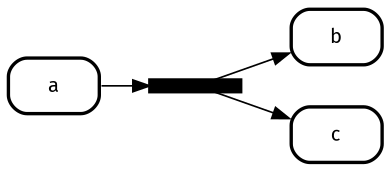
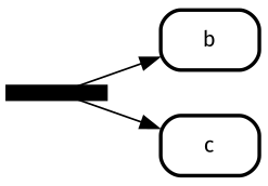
  digraph {
    compound=true
    fontname="Fira Sans"
    fontsize=12
    nodesep=0.3
    ordering=out
    penwidth=2.0
    ranksep=0.1
    splines=true
    rankdir=LR
    node [color=black fillcolor="#FFFFFF01" fontname="Fira Sans" fontsize=12 margin=0 penwidth=2.0 shape=plaintext style=filled]
    edge [color=black fontcolor=black fontname="Fira Sans" fontsize=10]
-   n1 [label=<     <table align="center" cellborder="0" border="2" style="rounded" width="48">       <tr><td width="48" cellpadding="7">a</td></tr>     </table>   >]
    n2 [fillcolor=black fixedsize=true height=0.1 label=" " shape=rect margin=""]
    n3 [label=<     <table align="center" cellborder="0" border="2" style="rounded" width="48">       <tr><td width="48" cellpadding="7">b</td></tr>     </table>   >]
    n4 [label=<     <table align="center" cellborder="0" border="2" style="rounded" width="48">       <tr><td width="48" cellpadding="7">c</td></tr>     </table>   >]
-   n1 -> n2 [label="    \l"]
    n2 -> n3 [label="    \l"]
    n2 -> n4 [label="    \l"]
  }
